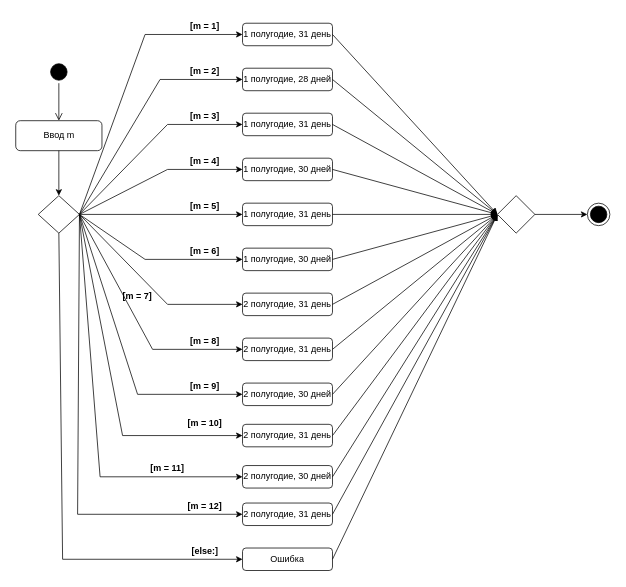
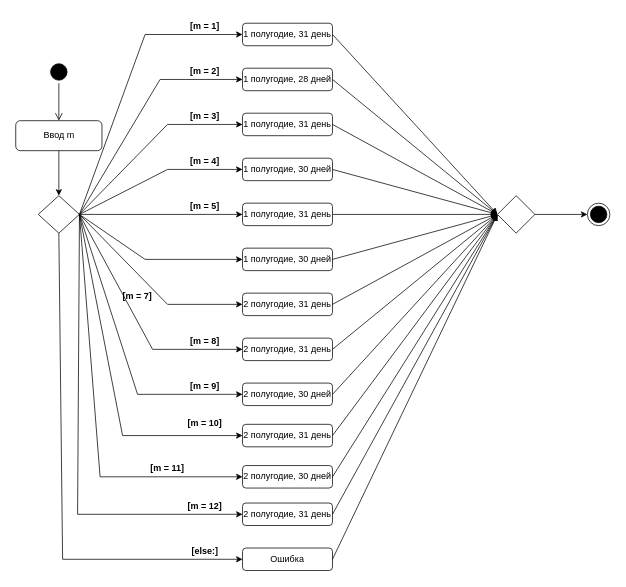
  <mxCell id="0" />
  <mxCell id="1" parent="0" />
  <mxCell id="2" value="" style="ellipse;html=1;shape=startState;fillColor=#000000;strokeColor=#000000;" vertex="1" parent="1"><mxGeometry x="63" y="80" width="30" height="30" as="geometry" /></mxCell>
  <mxCell id="3" value="" style="edgeStyle=orthogonalEdgeStyle;html=1;verticalAlign=bottom;endArrow=open;endSize=8;strokeColor=#000000;rounded=0;entryX=0.5;entryY=0;entryDx=0;entryDy=0;" edge="1" source="2" parent="1" target="4"><mxGeometry relative="1" as="geometry"><mxPoint x="78" y="170" as="targetPoint" /><Array as="points" /></mxGeometry></mxCell>
  <mxCell id="4" value="Ввод m" style="rounded=1;whiteSpace=wrap;html=1;strokeColor=#000000;" vertex="1" parent="1"><mxGeometry x="20.5" y="160" width="115" height="40" as="geometry" /></mxCell>
  <mxCell id="5" value="" style="rhombus;whiteSpace=wrap;html=1;strokeColor=#000000;" vertex="1" parent="1"><mxGeometry x="50.5" y="260" width="55" height="50" as="geometry" /></mxCell>
  <mxCell id="6" value="" style="endArrow=classic;html=1;rounded=0;strokeColor=#000000;exitX=0.5;exitY=1;exitDx=0;exitDy=0;entryX=0.5;entryY=0;entryDx=0;entryDy=0;" edge="1" parent="1" source="4" target="5"><mxGeometry width="50" height="50" relative="1" as="geometry"><mxPoint x="393" y="440" as="sourcePoint" /><mxPoint x="443" y="390" as="targetPoint" /></mxGeometry></mxCell>
  <mxCell id="7" value="1 полугодие, 31 день" style="rounded=1;whiteSpace=wrap;html=1;strokeColor=#000000;" vertex="1" parent="1"><mxGeometry x="323" y="30" width="120" height="30" as="geometry" /></mxCell>
  <mxCell id="8" value="&lt;span style=&quot;&quot;&gt;1 полугодие, 28 дней&lt;/span&gt;" style="rounded=1;whiteSpace=wrap;html=1;strokeColor=#000000;" vertex="1" parent="1"><mxGeometry x="323" y="90" width="120" height="30" as="geometry" /></mxCell>
  <mxCell id="9" value="&lt;span style=&quot;&quot;&gt;1 полугодие&lt;/span&gt;, 31 день" style="rounded=1;whiteSpace=wrap;html=1;strokeColor=#000000;" vertex="1" parent="1"><mxGeometry x="323" y="150" width="120" height="30" as="geometry" /></mxCell>
  <mxCell id="10" value="&lt;span style=&quot;&quot;&gt;1 полугодие, 30 дней&lt;/span&gt;" style="rounded=1;whiteSpace=wrap;html=1;strokeColor=#000000;" vertex="1" parent="1"><mxGeometry x="323" y="210" width="120" height="30" as="geometry" /></mxCell>
  <mxCell id="11" value="&lt;span style=&quot;&quot;&gt;1 полугодие&lt;/span&gt;, 31 день" style="rounded=1;whiteSpace=wrap;html=1;strokeColor=#000000;" vertex="1" parent="1"><mxGeometry x="323" y="270" width="120" height="30" as="geometry" /></mxCell>
  <mxCell id="12" value="&lt;span style=&quot;&quot;&gt;1 полугодие&lt;/span&gt;, 30 дней" style="rounded=1;whiteSpace=wrap;html=1;strokeColor=#000000;" vertex="1" parent="1"><mxGeometry x="323" y="330" width="120" height="30" as="geometry" /></mxCell>
  <mxCell id="13" value="&lt;span style=&quot;&quot;&gt;2 полугодие&lt;/span&gt;, 31 день" style="rounded=1;whiteSpace=wrap;html=1;strokeColor=#000000;" vertex="1" parent="1"><mxGeometry x="323" y="390" width="120" height="30" as="geometry" /></mxCell>
  <mxCell id="14" value="&lt;span style=&quot;&quot;&gt;2 полугодие&lt;/span&gt;, 31 день" style="rounded=1;whiteSpace=wrap;html=1;strokeColor=#000000;" vertex="1" parent="1"><mxGeometry x="323" y="450" width="120" height="30" as="geometry" /></mxCell>
  <mxCell id="15" value="&lt;span style=&quot;&quot;&gt;2 полугодие&lt;/span&gt;, 30 дней" style="rounded=1;whiteSpace=wrap;html=1;strokeColor=#000000;" vertex="1" parent="1"><mxGeometry x="323" y="510" width="120" height="30" as="geometry" /></mxCell>
  <mxCell id="16" value="&lt;span style=&quot;&quot;&gt;2 полугодие&lt;/span&gt;, 31 день" style="rounded=1;whiteSpace=wrap;html=1;strokeColor=#000000;" vertex="1" parent="1"><mxGeometry x="323" y="565" width="120" height="30" as="geometry" /></mxCell>
  <mxCell id="17" value="&lt;span style=&quot;&quot;&gt;2 полугодие&lt;/span&gt;, 30 дней" style="rounded=1;whiteSpace=wrap;html=1;strokeColor=#000000;" vertex="1" parent="1"><mxGeometry x="323" y="620" width="120" height="30" as="geometry" /></mxCell>
  <mxCell id="18" value="&lt;span style=&quot;&quot;&gt;2 полугодие&lt;/span&gt;, 31 день" style="rounded=1;whiteSpace=wrap;html=1;strokeColor=#000000;" vertex="1" parent="1"><mxGeometry x="323" y="670" width="120" height="30" as="geometry" /></mxCell>
  <mxCell id="19" value="" style="endArrow=classic;html=1;rounded=0;strokeColor=#000000;exitX=1;exitY=0.5;exitDx=0;exitDy=0;entryX=0;entryY=0.5;entryDx=0;entryDy=0;" edge="1" parent="1" source="5" target="7"><mxGeometry width="50" height="50" relative="1" as="geometry"><mxPoint x="393" y="340" as="sourcePoint" /><mxPoint x="443" y="290" as="targetPoint" /><Array as="points"><mxPoint x="193" y="45" /></Array></mxGeometry></mxCell>
  <mxCell id="20" value="" style="endArrow=classic;html=1;rounded=0;strokeColor=#000000;exitX=1;exitY=0.5;exitDx=0;exitDy=0;entryX=0;entryY=0.5;entryDx=0;entryDy=0;" edge="1" parent="1" source="5" target="8"><mxGeometry width="50" height="50" relative="1" as="geometry"><mxPoint x="393" y="340" as="sourcePoint" /><mxPoint x="443" y="290" as="targetPoint" /><Array as="points"><mxPoint x="213" y="105" /></Array></mxGeometry></mxCell>
  <mxCell id="21" value="" style="endArrow=classic;html=1;rounded=0;strokeColor=#000000;exitX=1;exitY=0.5;exitDx=0;exitDy=0;entryX=0;entryY=0.5;entryDx=0;entryDy=0;" edge="1" parent="1" source="5" target="9"><mxGeometry width="50" height="50" relative="1" as="geometry"><mxPoint x="393" y="440" as="sourcePoint" /><mxPoint x="443" y="390" as="targetPoint" /><Array as="points"><mxPoint x="223" y="165" /></Array></mxGeometry></mxCell>
  <mxCell id="22" value="" style="endArrow=classic;html=1;rounded=0;strokeColor=#000000;exitX=1;exitY=0.5;exitDx=0;exitDy=0;entryX=0;entryY=0.5;entryDx=0;entryDy=0;" edge="1" parent="1" source="5" target="10"><mxGeometry width="50" height="50" relative="1" as="geometry"><mxPoint x="393" y="440" as="sourcePoint" /><mxPoint x="443" y="390" as="targetPoint" /><Array as="points"><mxPoint x="223" y="225" /></Array></mxGeometry></mxCell>
  <mxCell id="23" value="" style="endArrow=classic;html=1;rounded=0;strokeColor=#000000;exitX=1;exitY=0.5;exitDx=0;exitDy=0;entryX=0;entryY=0.5;entryDx=0;entryDy=0;" edge="1" parent="1" source="5" target="11"><mxGeometry width="50" height="50" relative="1" as="geometry"><mxPoint x="393" y="440" as="sourcePoint" /><mxPoint x="443" y="390" as="targetPoint" /></mxGeometry></mxCell>
  <mxCell id="24" value="" style="endArrow=classic;html=1;rounded=0;strokeColor=#000000;exitX=1;exitY=0.5;exitDx=0;exitDy=0;entryX=0;entryY=0.5;entryDx=0;entryDy=0;" edge="1" parent="1" source="5" target="12"><mxGeometry width="50" height="50" relative="1" as="geometry"><mxPoint x="393" y="440" as="sourcePoint" /><mxPoint x="443" y="390" as="targetPoint" /><Array as="points"><mxPoint x="193" y="345" /></Array></mxGeometry></mxCell>
  <mxCell id="25" value="" style="endArrow=classic;html=1;rounded=0;strokeColor=#000000;exitX=1;exitY=0.5;exitDx=0;exitDy=0;entryX=0;entryY=0.5;entryDx=0;entryDy=0;" edge="1" parent="1" source="5" target="13"><mxGeometry width="50" height="50" relative="1" as="geometry"><mxPoint x="393" y="440" as="sourcePoint" /><mxPoint x="443" y="390" as="targetPoint" /><Array as="points"><mxPoint x="223" y="405" /></Array></mxGeometry></mxCell>
  <mxCell id="26" value="" style="endArrow=classic;html=1;rounded=0;strokeColor=#000000;exitX=1;exitY=0.5;exitDx=0;exitDy=0;entryX=0;entryY=0.5;entryDx=0;entryDy=0;" edge="1" parent="1" source="5" target="14"><mxGeometry width="50" height="50" relative="1" as="geometry"><mxPoint x="393" y="440" as="sourcePoint" /><mxPoint x="443" y="390" as="targetPoint" /><Array as="points"><mxPoint x="203" y="465" /></Array></mxGeometry></mxCell>
  <mxCell id="27" value="" style="endArrow=classic;html=1;rounded=0;strokeColor=#000000;exitX=1;exitY=0.5;exitDx=0;exitDy=0;entryX=0;entryY=0.5;entryDx=0;entryDy=0;" edge="1" parent="1" source="5" target="15"><mxGeometry width="50" height="50" relative="1" as="geometry"><mxPoint x="393" y="440" as="sourcePoint" /><mxPoint x="443" y="390" as="targetPoint" /><Array as="points"><mxPoint x="183" y="525" /></Array></mxGeometry></mxCell>
  <mxCell id="28" value="" style="endArrow=classic;html=1;rounded=0;strokeColor=#000000;exitX=1;exitY=0.5;exitDx=0;exitDy=0;entryX=0;entryY=0.5;entryDx=0;entryDy=0;" edge="1" parent="1" source="5" target="16"><mxGeometry width="50" height="50" relative="1" as="geometry"><mxPoint x="393" y="440" as="sourcePoint" /><mxPoint x="443" y="390" as="targetPoint" /><Array as="points"><mxPoint x="163" y="580" /></Array></mxGeometry></mxCell>
  <mxCell id="29" value="" style="endArrow=classic;html=1;rounded=0;strokeColor=#000000;exitX=1;exitY=0.5;exitDx=0;exitDy=0;entryX=0;entryY=0.5;entryDx=0;entryDy=0;" edge="1" parent="1" source="5" target="17"><mxGeometry width="50" height="50" relative="1" as="geometry"><mxPoint x="393" y="440" as="sourcePoint" /><mxPoint x="443" y="390" as="targetPoint" /><Array as="points"><mxPoint x="133" y="635" /></Array></mxGeometry></mxCell>
  <mxCell id="30" value="" style="endArrow=classic;html=1;rounded=0;strokeColor=#000000;exitX=1;exitY=0.5;exitDx=0;exitDy=0;entryX=0;entryY=0.5;entryDx=0;entryDy=0;" edge="1" parent="1" source="5" target="18"><mxGeometry width="50" height="50" relative="1" as="geometry"><mxPoint x="393" y="440" as="sourcePoint" /><mxPoint x="443" y="390" as="targetPoint" /><Array as="points"><mxPoint x="103" y="685" /></Array></mxGeometry></mxCell>
  <mxCell id="31" value="Ошибка" style="rounded=1;whiteSpace=wrap;html=1;strokeColor=#000000;" vertex="1" parent="1"><mxGeometry x="323" y="730" width="120" height="30" as="geometry" /></mxCell>
  <mxCell id="32" value="" style="endArrow=classic;html=1;rounded=0;strokeColor=#000000;exitX=0.5;exitY=1;exitDx=0;exitDy=0;entryX=0;entryY=0.5;entryDx=0;entryDy=0;" edge="1" parent="1" source="5" target="31"><mxGeometry width="50" height="50" relative="1" as="geometry"><mxPoint x="393" y="570" as="sourcePoint" /><mxPoint x="443" y="520" as="targetPoint" /><Array as="points"><mxPoint x="83" y="745" /></Array></mxGeometry></mxCell>
  <mxCell id="33" value="" style="rhombus;whiteSpace=wrap;html=1;strokeColor=#000000;" vertex="1" parent="1"><mxGeometry x="663" y="260" width="50" height="50" as="geometry" /></mxCell>
  <mxCell id="34" value="" style="endArrow=classic;html=1;rounded=0;strokeColor=#000000;exitX=1;exitY=0.5;exitDx=0;exitDy=0;entryX=0;entryY=0.5;entryDx=0;entryDy=0;" edge="1" parent="1" source="7" target="33"><mxGeometry width="50" height="50" relative="1" as="geometry"><mxPoint x="393" y="370" as="sourcePoint" /><mxPoint x="443" y="320" as="targetPoint" /></mxGeometry></mxCell>
  <mxCell id="35" value="" style="endArrow=classic;html=1;rounded=0;strokeColor=#000000;exitX=1;exitY=0.5;exitDx=0;exitDy=0;entryX=0;entryY=0.5;entryDx=0;entryDy=0;" edge="1" parent="1" source="8" target="33"><mxGeometry width="50" height="50" relative="1" as="geometry"><mxPoint x="393" y="370" as="sourcePoint" /><mxPoint x="443" y="320" as="targetPoint" /></mxGeometry></mxCell>
  <mxCell id="36" value="" style="endArrow=classic;html=1;rounded=0;strokeColor=#000000;exitX=1;exitY=0.5;exitDx=0;exitDy=0;entryX=0;entryY=0.5;entryDx=0;entryDy=0;" edge="1" parent="1" source="9" target="33"><mxGeometry width="50" height="50" relative="1" as="geometry"><mxPoint x="393" y="370" as="sourcePoint" /><mxPoint x="443" y="320" as="targetPoint" /></mxGeometry></mxCell>
  <mxCell id="37" value="" style="endArrow=classic;html=1;rounded=0;strokeColor=#000000;exitX=1;exitY=0.5;exitDx=0;exitDy=0;entryX=0;entryY=0.5;entryDx=0;entryDy=0;" edge="1" parent="1" source="10" target="33"><mxGeometry width="50" height="50" relative="1" as="geometry"><mxPoint x="393" y="370" as="sourcePoint" /><mxPoint x="443" y="320" as="targetPoint" /></mxGeometry></mxCell>
  <mxCell id="38" value="" style="endArrow=classic;html=1;rounded=0;strokeColor=#000000;exitX=1;exitY=0.5;exitDx=0;exitDy=0;entryX=0;entryY=0.5;entryDx=0;entryDy=0;" edge="1" parent="1" source="11" target="33"><mxGeometry width="50" height="50" relative="1" as="geometry"><mxPoint x="393" y="370" as="sourcePoint" /><mxPoint x="443" y="320" as="targetPoint" /></mxGeometry></mxCell>
  <mxCell id="39" value="" style="endArrow=classic;html=1;rounded=0;strokeColor=#000000;exitX=1;exitY=0.5;exitDx=0;exitDy=0;entryX=0;entryY=0.5;entryDx=0;entryDy=0;" edge="1" parent="1" source="12" target="33"><mxGeometry width="50" height="50" relative="1" as="geometry"><mxPoint x="393" y="370" as="sourcePoint" /><mxPoint x="443" y="320" as="targetPoint" /></mxGeometry></mxCell>
  <mxCell id="40" value="" style="endArrow=classic;html=1;rounded=0;strokeColor=#000000;exitX=1;exitY=0.5;exitDx=0;exitDy=0;entryX=0;entryY=0.5;entryDx=0;entryDy=0;" edge="1" parent="1" source="13" target="33"><mxGeometry width="50" height="50" relative="1" as="geometry"><mxPoint x="393" y="370" as="sourcePoint" /><mxPoint x="443" y="320" as="targetPoint" /></mxGeometry></mxCell>
  <mxCell id="41" value="" style="endArrow=classic;html=1;rounded=0;strokeColor=#000000;exitX=1;exitY=0.5;exitDx=0;exitDy=0;entryX=0;entryY=0.5;entryDx=0;entryDy=0;" edge="1" parent="1" source="14" target="33"><mxGeometry width="50" height="50" relative="1" as="geometry"><mxPoint x="393" y="370" as="sourcePoint" /><mxPoint x="443" y="320" as="targetPoint" /></mxGeometry></mxCell>
  <mxCell id="42" value="" style="endArrow=classic;html=1;rounded=0;strokeColor=#000000;exitX=1;exitY=0.5;exitDx=0;exitDy=0;entryX=0;entryY=0.5;entryDx=0;entryDy=0;" edge="1" parent="1" source="15" target="33"><mxGeometry width="50" height="50" relative="1" as="geometry"><mxPoint x="393" y="370" as="sourcePoint" /><mxPoint x="443" y="320" as="targetPoint" /></mxGeometry></mxCell>
  <mxCell id="43" value="" style="endArrow=classic;html=1;rounded=0;strokeColor=#000000;exitX=1;exitY=0.5;exitDx=0;exitDy=0;entryX=0;entryY=0.5;entryDx=0;entryDy=0;" edge="1" parent="1" source="16" target="33"><mxGeometry width="50" height="50" relative="1" as="geometry"><mxPoint x="393" y="470" as="sourcePoint" /><mxPoint x="443" y="420" as="targetPoint" /></mxGeometry></mxCell>
  <mxCell id="44" value="" style="endArrow=classic;html=1;rounded=0;strokeColor=#000000;exitX=1;exitY=0.5;exitDx=0;exitDy=0;entryX=0;entryY=0.5;entryDx=0;entryDy=0;" edge="1" parent="1" source="17" target="33"><mxGeometry width="50" height="50" relative="1" as="geometry"><mxPoint x="393" y="470" as="sourcePoint" /><mxPoint x="443" y="420" as="targetPoint" /></mxGeometry></mxCell>
  <mxCell id="45" value="" style="endArrow=classic;html=1;rounded=0;strokeColor=#000000;exitX=1;exitY=0.5;exitDx=0;exitDy=0;entryX=0;entryY=0.5;entryDx=0;entryDy=0;" edge="1" parent="1" source="18" target="33"><mxGeometry width="50" height="50" relative="1" as="geometry"><mxPoint x="393" y="570" as="sourcePoint" /><mxPoint x="443" y="520" as="targetPoint" /></mxGeometry></mxCell>
  <mxCell id="46" value="" style="endArrow=classic;html=1;rounded=0;strokeColor=#000000;exitX=1;exitY=0.5;exitDx=0;exitDy=0;entryX=0;entryY=0.5;entryDx=0;entryDy=0;" edge="1" parent="1" source="31" target="33"><mxGeometry width="50" height="50" relative="1" as="geometry"><mxPoint x="393" y="570" as="sourcePoint" /><mxPoint x="443" y="520" as="targetPoint" /></mxGeometry></mxCell>
  <mxCell id="47" value="[m = 1]" style="text;align=center;fontStyle=1;verticalAlign=middle;spacingLeft=3;spacingRight=3;strokeColor=none;rotatable=0;points=[[0,0.5],[1,0.5]];portConstraint=eastwest;" vertex="1" parent="1"><mxGeometry x="233" y="20" width="80" height="26" as="geometry" /></mxCell>
  <mxCell id="48" value="[m = 2]" style="text;align=center;fontStyle=1;verticalAlign=middle;spacingLeft=3;spacingRight=3;strokeColor=none;rotatable=0;points=[[0,0.5],[1,0.5]];portConstraint=eastwest;" vertex="1" parent="1"><mxGeometry x="233" y="80" width="80" height="26" as="geometry" /></mxCell>
  <mxCell id="49" value="[m = 3]" style="text;align=center;fontStyle=1;verticalAlign=middle;spacingLeft=3;spacingRight=3;strokeColor=none;rotatable=0;points=[[0,0.5],[1,0.5]];portConstraint=eastwest;" vertex="1" parent="1"><mxGeometry x="233" y="140" width="80" height="26" as="geometry" /></mxCell>
  <mxCell id="50" value="[m = 4]" style="text;align=center;fontStyle=1;verticalAlign=middle;spacingLeft=3;spacingRight=3;strokeColor=none;rotatable=0;points=[[0,0.5],[1,0.5]];portConstraint=eastwest;" vertex="1" parent="1"><mxGeometry x="233" y="200" width="80" height="26" as="geometry" /></mxCell>
  <mxCell id="51" value="[m = 5]" style="text;align=center;fontStyle=1;verticalAlign=middle;spacingLeft=3;spacingRight=3;strokeColor=none;rotatable=0;points=[[0,0.5],[1,0.5]];portConstraint=eastwest;" vertex="1" parent="1"><mxGeometry x="233" y="260" width="80" height="26" as="geometry" /></mxCell>
- <mxCell id="52" value="[m = 6]" style="text;align=center;fontStyle=1;verticalAlign=middle;spacingLeft=3;spacingRight=3;strokeColor=none;rotatable=0;points=[[0,0.5],[1,0.5]];portConstraint=eastwest;" vertex="1" parent="1"><mxGeometry x="233" y="320" width="80" height="26" as="geometry" /></mxCell>
  <mxCell id="53" value="[m = 7]" style="text;align=center;fontStyle=1;verticalAlign=middle;spacingLeft=3;spacingRight=3;strokeColor=none;rotatable=0;points=[[0,0.5],[1,0.5]];portConstraint=eastwest;" vertex="1" parent="1"><mxGeometry x="143" y="380" width="80" height="26" as="geometry" /></mxCell>
  <mxCell id="54" value="[m = 8]" style="text;align=center;fontStyle=1;verticalAlign=middle;spacingLeft=3;spacingRight=3;strokeColor=none;rotatable=0;points=[[0,0.5],[1,0.5]];portConstraint=eastwest;" vertex="1" parent="1"><mxGeometry x="233" y="440" width="80" height="26" as="geometry" /></mxCell>
  <mxCell id="55" value="[m = 9]" style="text;align=center;fontStyle=1;verticalAlign=middle;spacingLeft=3;spacingRight=3;strokeColor=none;rotatable=0;points=[[0,0.5],[1,0.5]];portConstraint=eastwest;" vertex="1" parent="1"><mxGeometry x="233" y="500" width="80" height="26" as="geometry" /></mxCell>
  <mxCell id="56" value="[m = 10]" style="text;align=center;fontStyle=1;verticalAlign=middle;spacingLeft=3;spacingRight=3;strokeColor=none;rotatable=0;points=[[0,0.5],[1,0.5]];portConstraint=eastwest;" vertex="1" parent="1"><mxGeometry x="233" y="550" width="80" height="26" as="geometry" /></mxCell>
  <mxCell id="57" value="[m = 11]" style="text;align=center;fontStyle=1;verticalAlign=middle;spacingLeft=3;spacingRight=3;strokeColor=none;rotatable=0;points=[[0,0.5],[1,0.5]];portConstraint=eastwest;" vertex="1" parent="1"><mxGeometry x="183" y="610" width="80" height="26" as="geometry" /></mxCell>
  <mxCell id="58" value="[m = 12]" style="text;align=center;fontStyle=1;verticalAlign=middle;spacingLeft=3;spacingRight=3;strokeColor=none;rotatable=0;points=[[0,0.5],[1,0.5]];portConstraint=eastwest;" vertex="1" parent="1"><mxGeometry x="233" y="660" width="80" height="26" as="geometry" /></mxCell>
  <mxCell id="59" value="[else:]" style="text;align=center;fontStyle=1;verticalAlign=middle;spacingLeft=3;spacingRight=3;strokeColor=none;rotatable=0;points=[[0,0.5],[1,0.5]];portConstraint=eastwest;" vertex="1" parent="1"><mxGeometry x="233" y="720" width="80" height="26" as="geometry" /></mxCell>
  <mxCell id="60" value="" style="ellipse;html=1;shape=endState;fillColor=#000000;strokeColor=#000000;" vertex="1" parent="1"><mxGeometry x="783" y="270" width="30" height="30" as="geometry" /></mxCell>
  <mxCell id="61" value="" style="endArrow=classic;html=1;rounded=0;strokeColor=#000000;exitX=1;exitY=0.5;exitDx=0;exitDy=0;entryX=0;entryY=0.5;entryDx=0;entryDy=0;" edge="1" parent="1" source="33" target="60"><mxGeometry width="50" height="50" relative="1" as="geometry"><mxPoint x="393" y="170" as="sourcePoint" /><mxPoint x="443" y="120" as="targetPoint" /></mxGeometry></mxCell>
